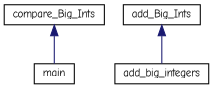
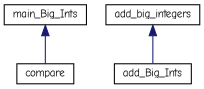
  digraph {
    fontname="Comic Neue"
    rankdir=TB
    node [color=black fillcolor=white fontname="Comic Neue" fontsize=10 shape=record style=filled]
    edge [color=midnightblue dir=back fontname="Comic Neue" fontsize=10 labelfontname=Helvetica labelfontsize=10 style=solid]
-   n1 [height=0.2 label=compare_Big_Ints width=0.4]
-   n2 [height=0.2 label=main width=0.4]
+   n1 [height=0.2 label=main_Big_Ints width=0.4]
+   n2 [height=0.2 label=compare width=0.4]
    n3 [height=0.2 label=add_big_integers width=0.4]
    n4 [height=0.2 label=add_Big_Ints width=0.4]
    n1 -> n2
-   n4 -> n3
+   n3 -> n4
  }
